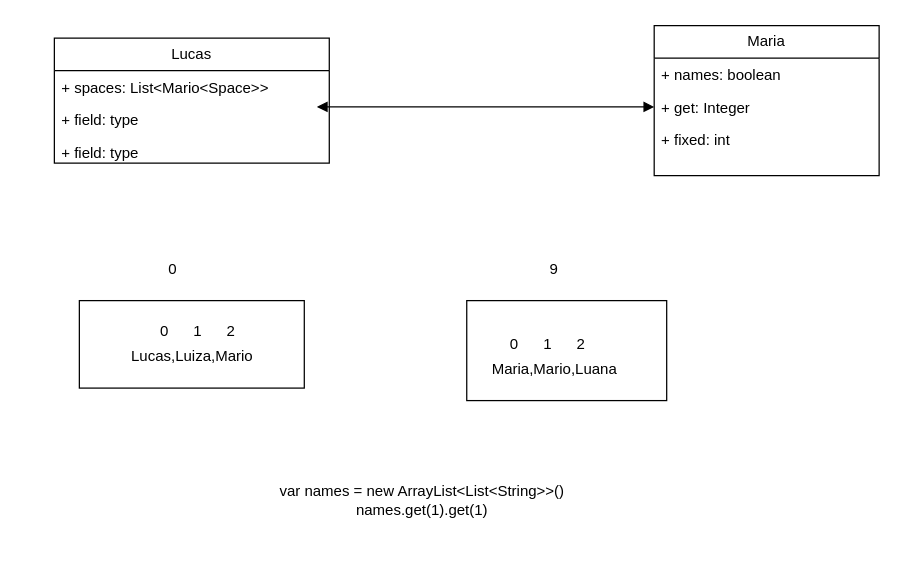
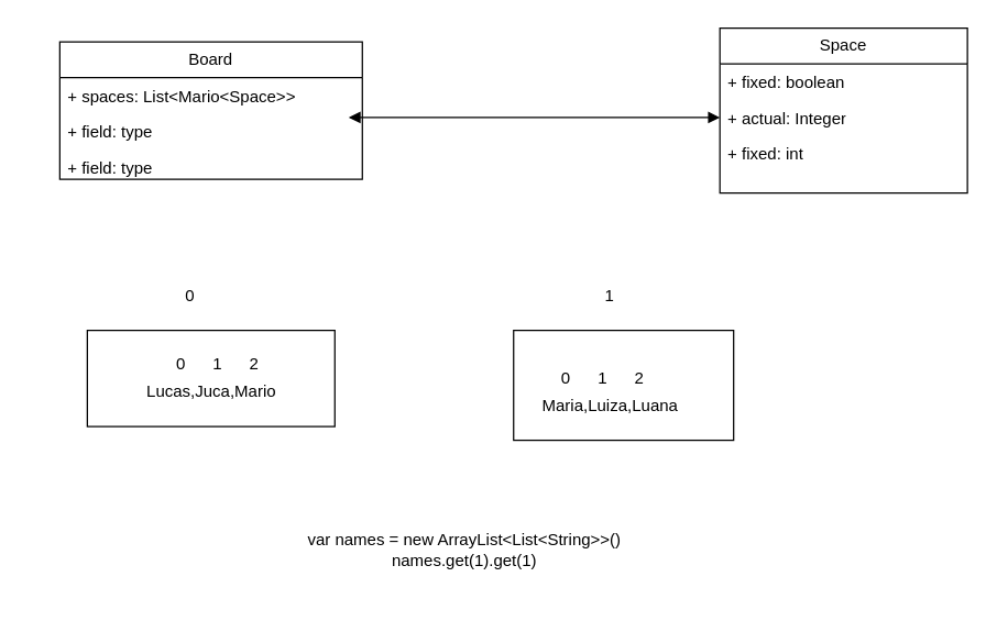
  <mxCell id="0" />
  <mxCell id="1" parent="0" />
- <mxCell id="2" value="Lucas" style="swimlane;fontStyle=0;childLayout=stackLayout;horizontal=1;startSize=26;fillColor=none;horizontalStack=0;resizeParent=1;resizeParentMax=0;resizeLast=0;collapsible=1;marginBottom=0;whiteSpace=wrap;html=1;" vertex="1" parent="1"><mxGeometry x="43" y="30" width="220" height="100" as="geometry" /></mxCell>
+ <mxCell id="2" value="Board" style="swimlane;fontStyle=0;childLayout=stackLayout;horizontal=1;startSize=26;fillColor=none;horizontalStack=0;resizeParent=1;resizeParentMax=0;resizeLast=0;collapsible=1;marginBottom=0;whiteSpace=wrap;html=1;" vertex="1" parent="1"><mxGeometry x="43" y="30" width="220" height="100" as="geometry" /></mxCell>
  <mxCell id="3" value="+ spaces: List&amp;lt;Mario&amp;lt;Space&amp;gt;&amp;gt;" style="text;strokeColor=none;fillColor=none;align=left;verticalAlign=top;spacingLeft=4;spacingRight=4;overflow=hidden;rotatable=0;points=[[0,0.5],[1,0.5]];portConstraint=eastwest;whiteSpace=wrap;html=1;" vertex="1" parent="2"><mxGeometry y="26" width="220" height="26" as="geometry" /></mxCell>
  <mxCell id="4" value="+ field: type" style="text;strokeColor=none;fillColor=none;align=left;verticalAlign=top;spacingLeft=4;spacingRight=4;overflow=hidden;rotatable=0;points=[[0,0.5],[1,0.5]];portConstraint=eastwest;whiteSpace=wrap;html=1;" vertex="1" parent="2"><mxGeometry y="52" width="220" height="26" as="geometry" /></mxCell>
  <mxCell id="5" value="+ field: type" style="text;strokeColor=none;fillColor=none;align=left;verticalAlign=top;spacingLeft=4;spacingRight=4;overflow=hidden;rotatable=0;points=[[0,0.5],[1,0.5]];portConstraint=eastwest;whiteSpace=wrap;html=1;" vertex="1" parent="2"><mxGeometry y="78" width="220" height="22" as="geometry" /></mxCell>
- <mxCell id="6" value="Maria" style="swimlane;fontStyle=0;childLayout=stackLayout;horizontal=1;startSize=26;fillColor=none;horizontalStack=0;resizeParent=1;resizeParentMax=0;resizeLast=0;collapsible=1;marginBottom=0;whiteSpace=wrap;html=1;" vertex="1" parent="1"><mxGeometry x="523" y="20" width="180" height="120" as="geometry" /></mxCell>
- <mxCell id="7" value="+ names: boolean" style="text;strokeColor=none;fillColor=none;align=left;verticalAlign=top;spacingLeft=4;spacingRight=4;overflow=hidden;rotatable=0;points=[[0,0.5],[1,0.5]];portConstraint=eastwest;whiteSpace=wrap;html=1;" vertex="1" parent="6"><mxGeometry y="26" width="180" height="26" as="geometry" /></mxCell>
- <mxCell id="8" value="+ get: Integer" style="text;strokeColor=none;fillColor=none;align=left;verticalAlign=top;spacingLeft=4;spacingRight=4;overflow=hidden;rotatable=0;points=[[0,0.5],[1,0.5]];portConstraint=eastwest;whiteSpace=wrap;html=1;" vertex="1" parent="6"><mxGeometry y="52" width="180" height="26" as="geometry" /></mxCell>
+ <mxCell id="6" value="Space" style="swimlane;fontStyle=0;childLayout=stackLayout;horizontal=1;startSize=26;fillColor=none;horizontalStack=0;resizeParent=1;resizeParentMax=0;resizeLast=0;collapsible=1;marginBottom=0;whiteSpace=wrap;html=1;" vertex="1" parent="1"><mxGeometry x="523" y="20" width="180" height="120" as="geometry" /></mxCell>
+ <mxCell id="7" value="+ fixed: boolean" style="text;strokeColor=none;fillColor=none;align=left;verticalAlign=top;spacingLeft=4;spacingRight=4;overflow=hidden;rotatable=0;points=[[0,0.5],[1,0.5]];portConstraint=eastwest;whiteSpace=wrap;html=1;" vertex="1" parent="6"><mxGeometry y="26" width="180" height="26" as="geometry" /></mxCell>
+ <mxCell id="8" value="+ actual: Integer" style="text;strokeColor=none;fillColor=none;align=left;verticalAlign=top;spacingLeft=4;spacingRight=4;overflow=hidden;rotatable=0;points=[[0,0.5],[1,0.5]];portConstraint=eastwest;whiteSpace=wrap;html=1;" vertex="1" parent="6"><mxGeometry y="52" width="180" height="26" as="geometry" /></mxCell>
  <mxCell id="9" value="+ fixed: int" style="text;strokeColor=none;fillColor=none;align=left;verticalAlign=top;spacingLeft=4;spacingRight=4;overflow=hidden;rotatable=0;points=[[0,0.5],[1,0.5]];portConstraint=eastwest;whiteSpace=wrap;html=1;" vertex="1" parent="6"><mxGeometry y="78" width="180" height="42" as="geometry" /></mxCell>
  <mxCell id="10" value="" style="endArrow=block;startArrow=block;endFill=1;startFill=1;html=1;rounded=0;exitX=0.955;exitY=0.115;exitDx=0;exitDy=0;exitPerimeter=0;entryX=0;entryY=0.5;entryDx=0;entryDy=0;" edge="1" parent="1" source="4" target="8"><mxGeometry width="160" relative="1" as="geometry"><mxPoint x="303" y="170" as="sourcePoint" /><mxPoint x="463" y="170" as="targetPoint" /></mxGeometry></mxCell>
  <mxCell id="11" value="" style="rounded=0;whiteSpace=wrap;html=1;" vertex="1" parent="1"><mxGeometry x="63" y="240" width="180" height="70" as="geometry" /></mxCell>
  <mxCell id="12" value="" style="rounded=0;whiteSpace=wrap;html=1;" vertex="1" parent="1"><mxGeometry x="373" y="240" width="160" height="80" as="geometry" /></mxCell>
- <mxCell id="13" value="Lucas,&lt;span style=&quot;background-color: transparent; color: light-dark(rgb(0, 0, 0), rgb(255, 255, 255));&quot;&gt;Luiza,&lt;/span&gt;&lt;span style=&quot;background-color: transparent; color: light-dark(rgb(0, 0, 0), rgb(255, 255, 255));&quot;&gt;Mario&lt;/span&gt;" style="text;html=1;align=center;verticalAlign=middle;whiteSpace=wrap;rounded=0;" vertex="1" parent="1"><mxGeometry x="20.5" y="260" width="265" height="50" as="geometry" /></mxCell>
+ <mxCell id="13" value="Lucas,&lt;span style=&quot;background-color: transparent; color: light-dark(rgb(0, 0, 0), rgb(255, 255, 255));&quot;&gt;Juca,&lt;/span&gt;&lt;span style=&quot;background-color: transparent; color: light-dark(rgb(0, 0, 0), rgb(255, 255, 255));&quot;&gt;Mario&lt;/span&gt;" style="text;html=1;align=center;verticalAlign=middle;whiteSpace=wrap;rounded=0;" vertex="1" parent="1"><mxGeometry x="20.5" y="260" width="265" height="50" as="geometry" /></mxCell>
  <mxCell id="14" value="0" style="text;html=1;align=center;verticalAlign=middle;whiteSpace=wrap;rounded=0;" vertex="1" parent="1"><mxGeometry x="83" y="200" width="110" height="30" as="geometry" /></mxCell>
- <mxCell id="15" value="9" style="text;html=1;align=center;verticalAlign=middle;whiteSpace=wrap;rounded=0;" vertex="1" parent="1"><mxGeometry x="413" y="200" width="60" height="30" as="geometry" /></mxCell>
+ <mxCell id="15" value="1" style="text;html=1;align=center;verticalAlign=middle;whiteSpace=wrap;rounded=0;" vertex="1" parent="1"><mxGeometry x="413" y="200" width="60" height="30" as="geometry" /></mxCell>
  <mxCell id="16" value="0&lt;span style=&quot;white-space: pre;&quot;&gt;&#09;&lt;/span&gt;1&amp;nbsp;&lt;span style=&quot;white-space: pre;&quot;&gt;&#09;&lt;/span&gt;2" style="text;html=1;align=center;verticalAlign=middle;whiteSpace=wrap;rounded=0;" vertex="1" parent="1"><mxGeometry x="103" y="250" width="110" height="30" as="geometry" /></mxCell>
- <mxCell id="17" value="Maria,Mario&lt;span style=&quot;background-color: transparent; color: light-dark(rgb(0, 0, 0), rgb(255, 255, 255));&quot;&gt;,Luana&lt;/span&gt;" style="text;html=1;align=center;verticalAlign=middle;whiteSpace=wrap;rounded=0;" vertex="1" parent="1"><mxGeometry x="310.5" y="270" width="265" height="50" as="geometry" /></mxCell>
+ <mxCell id="17" value="Maria,Luiza&lt;span style=&quot;background-color: transparent; color: light-dark(rgb(0, 0, 0), rgb(255, 255, 255));&quot;&gt;,Luana&lt;/span&gt;" style="text;html=1;align=center;verticalAlign=middle;whiteSpace=wrap;rounded=0;" vertex="1" parent="1"><mxGeometry x="310.5" y="270" width="265" height="50" as="geometry" /></mxCell>
  <mxCell id="18" value="0&lt;span style=&quot;white-space: pre;&quot;&gt;&#09;&lt;/span&gt;1&amp;nbsp;&lt;span style=&quot;white-space: pre;&quot;&gt;&#09;&lt;/span&gt;2" style="text;html=1;align=center;verticalAlign=middle;whiteSpace=wrap;rounded=0;" vertex="1" parent="1"><mxGeometry x="383" y="260" width="110" height="30" as="geometry" /></mxCell>
  <mxCell id="19" value="var names = new ArrayList&amp;lt;List&amp;lt;String&amp;gt;&amp;gt;()&lt;div&gt;names.get(1).get(1)&lt;/div&gt;" style="text;html=1;align=center;verticalAlign=middle;whiteSpace=wrap;rounded=0;" vertex="1" parent="1"><mxGeometry x="200.5" y="370" width="272.5" height="60" as="geometry" /></mxCell>
